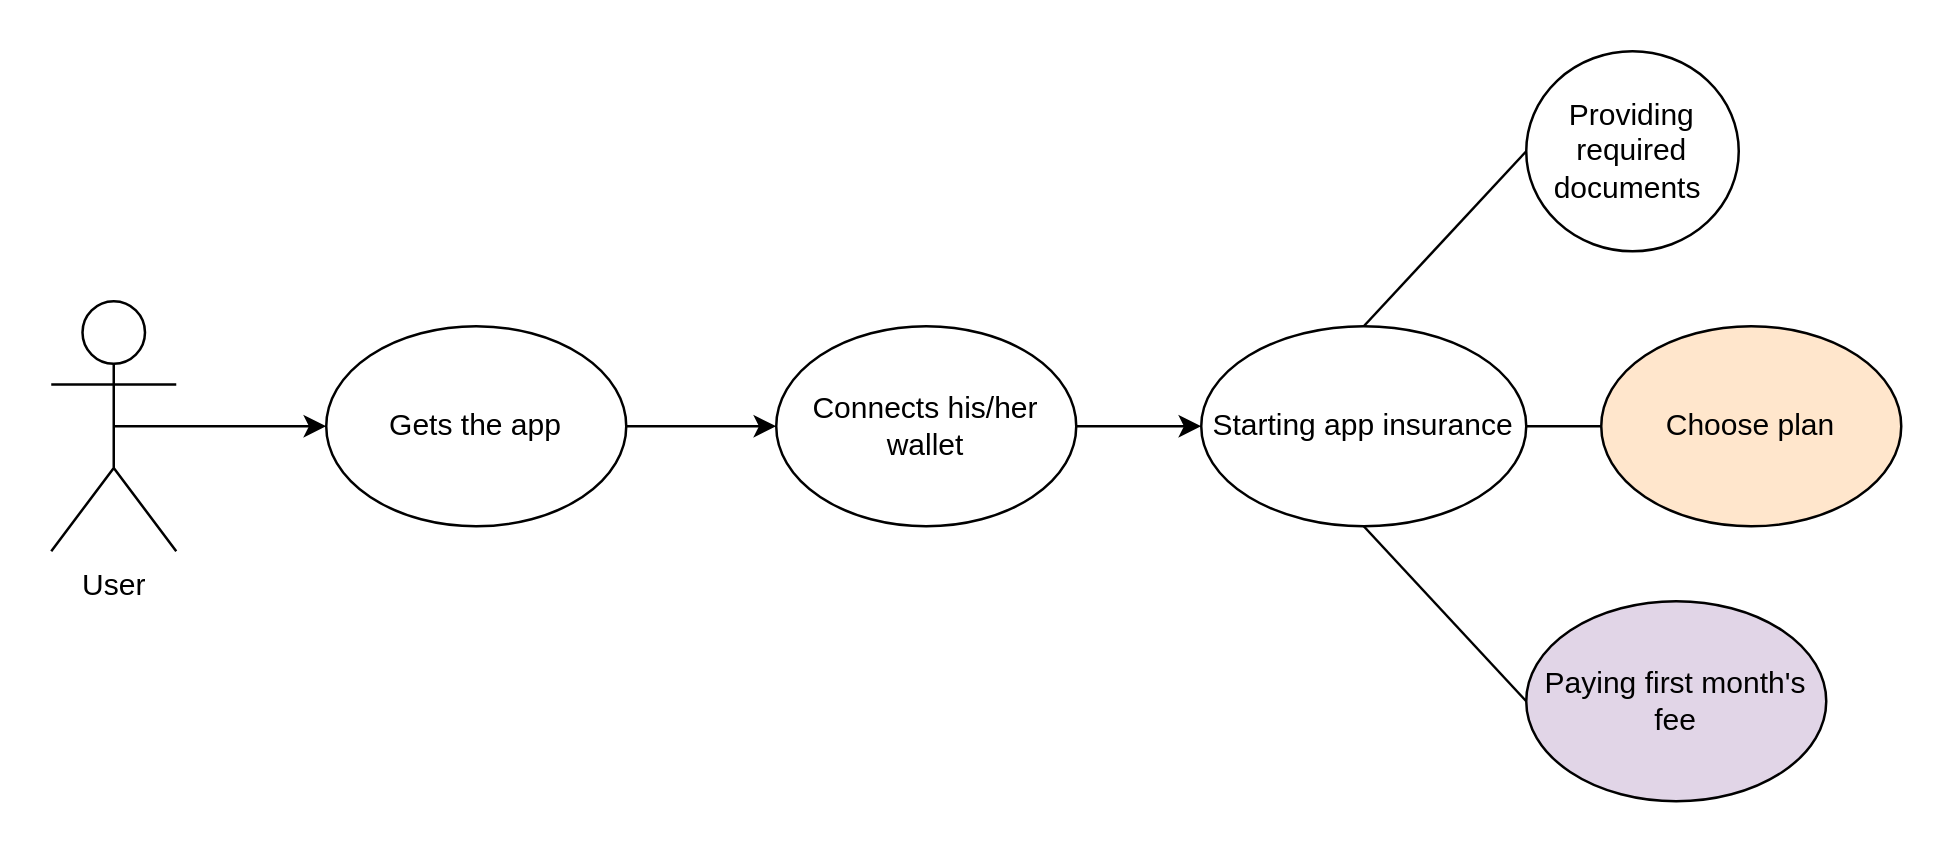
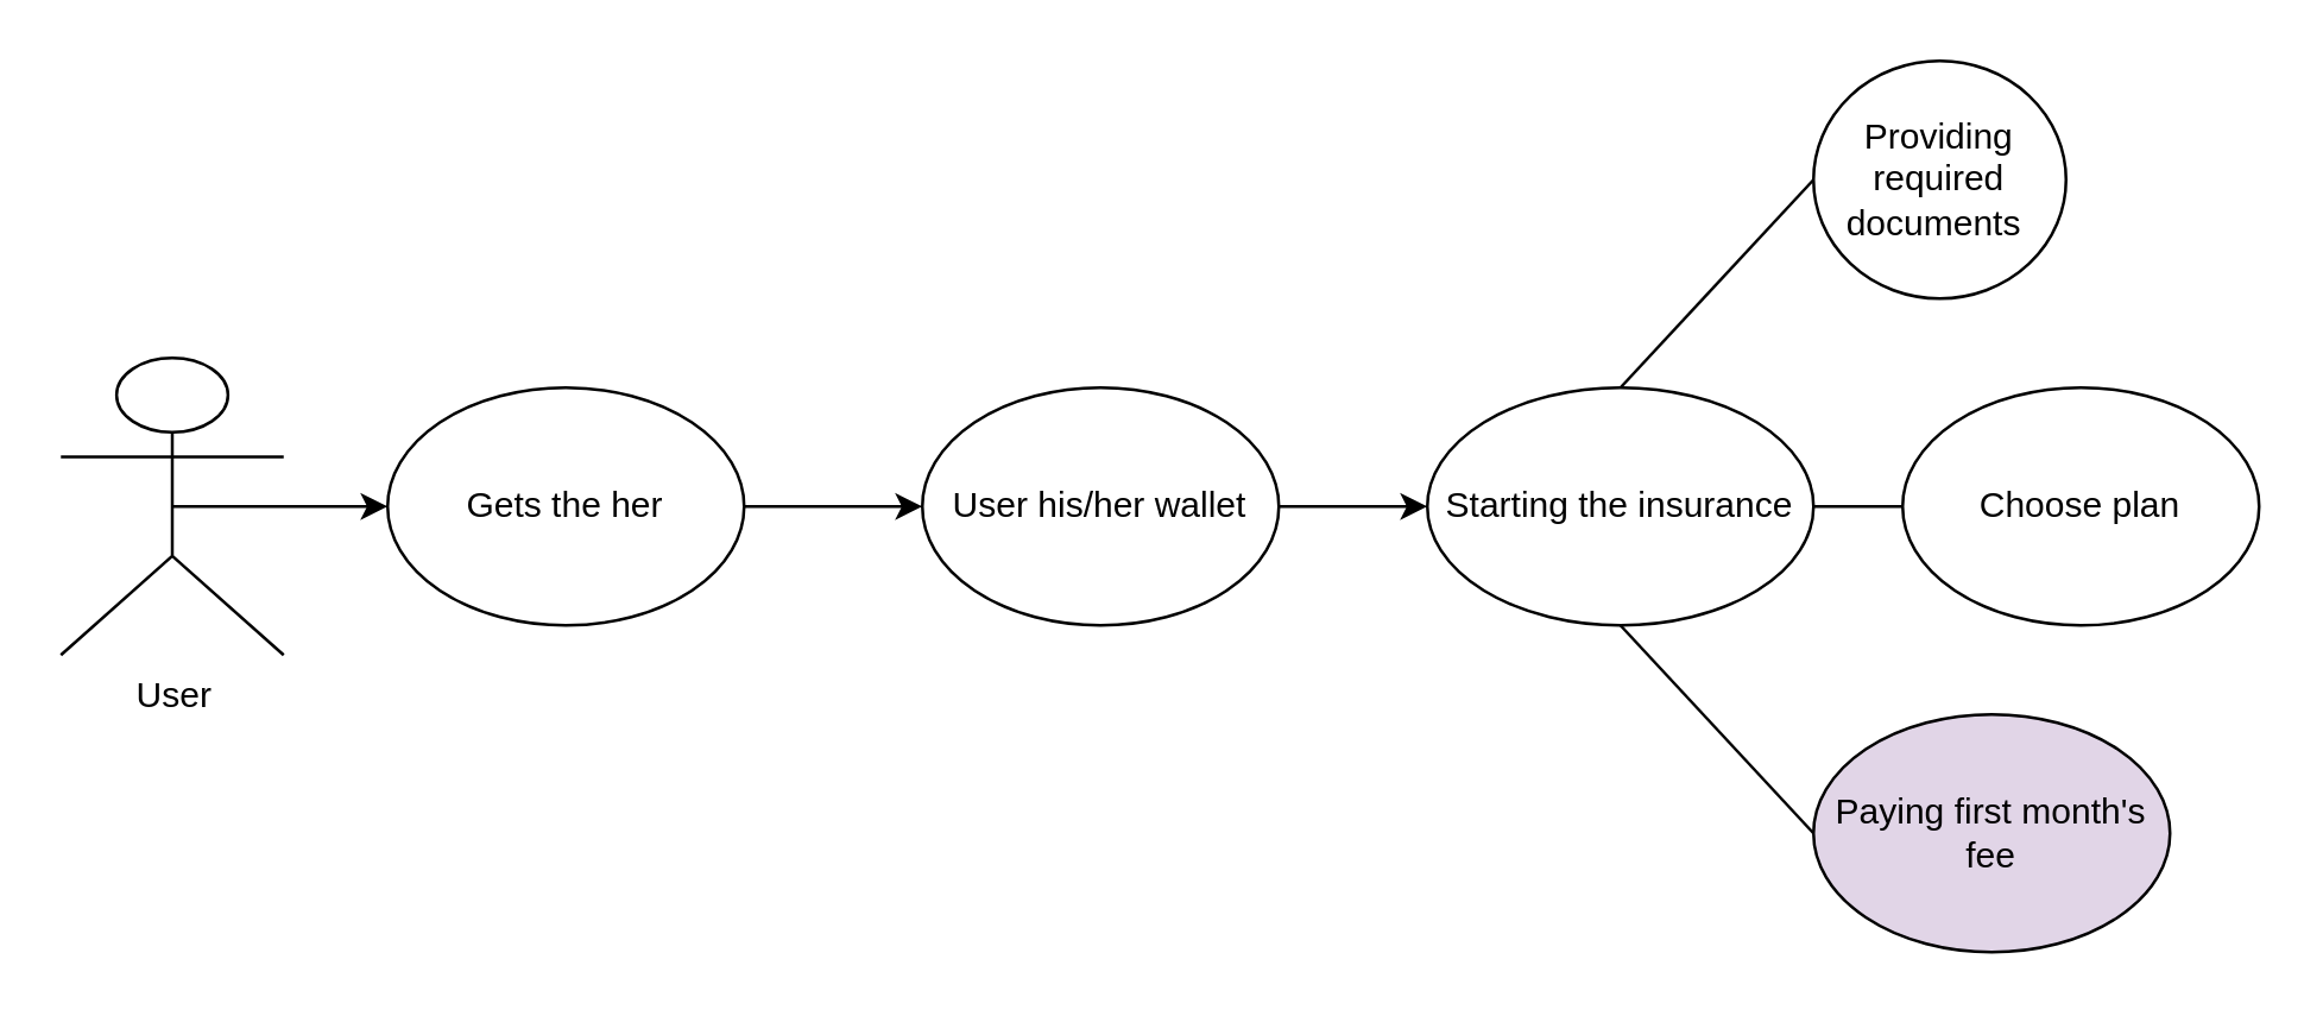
  <mxCell id="0" />
  <mxCell id="1" parent="0" />
- <mxCell id="2" value="User" style="shape=umlActor;verticalLabelPosition=bottom;verticalAlign=top;html=1;outlineConnect=0;" vertex="1" parent="1"><mxGeometry x="20" y="120" width="50" height="100" as="geometry" /></mxCell>
+ <mxCell id="2" value="User" style="shape=umlActor;verticalLabelPosition=bottom;verticalAlign=top;html=1;outlineConnect=0;" vertex="1" parent="1"><mxGeometry x="20" y="120" width="75" height="100" as="geometry" /></mxCell>
  <mxCell id="3" value="" style="edgeStyle=orthogonalEdgeStyle;rounded=0;orthogonalLoop=1;jettySize=auto;html=1;" edge="1" parent="1" source="4" target="7"><mxGeometry relative="1" as="geometry" /></mxCell>
- <mxCell id="4" value="Gets the app" style="ellipse;whiteSpace=wrap;html=1;" vertex="1" parent="1"><mxGeometry x="130" y="130" width="120" height="80" as="geometry" /></mxCell>
+ <mxCell id="4" value="Gets the her" style="ellipse;whiteSpace=wrap;html=1;" vertex="1" parent="1"><mxGeometry x="130" y="130" width="120" height="80" as="geometry" /></mxCell>
  <mxCell id="5" value="" style="endArrow=classic;html=1;rounded=0;exitX=0.5;exitY=0.5;exitDx=0;exitDy=0;exitPerimeter=0;entryX=0;entryY=0.5;entryDx=0;entryDy=0;" edge="1" parent="1" source="2" target="4"><mxGeometry width="50" height="50" relative="1" as="geometry"><mxPoint x="70" y="200" as="sourcePoint" /><mxPoint x="120" y="150" as="targetPoint" /></mxGeometry></mxCell>
  <mxCell id="6" value="" style="edgeStyle=orthogonalEdgeStyle;rounded=0;orthogonalLoop=1;jettySize=auto;html=1;" edge="1" parent="1" source="7" target="8"><mxGeometry relative="1" as="geometry" /></mxCell>
- <mxCell id="7" value="Connects his/her wallet" style="ellipse;whiteSpace=wrap;html=1;" vertex="1" parent="1"><mxGeometry x="310" y="130" width="120" height="80" as="geometry" /></mxCell>
- <mxCell id="8" value="Starting app insurance" style="ellipse;whiteSpace=wrap;html=1;" vertex="1" parent="1"><mxGeometry x="480" y="130" width="130" height="80" as="geometry" /></mxCell>
+ <mxCell id="7" value="User his/her wallet" style="ellipse;whiteSpace=wrap;html=1;" vertex="1" parent="1"><mxGeometry x="310" y="130" width="120" height="80" as="geometry" /></mxCell>
+ <mxCell id="8" value="Starting the insurance" style="ellipse;whiteSpace=wrap;html=1;" vertex="1" parent="1"><mxGeometry x="480" y="130" width="130" height="80" as="geometry" /></mxCell>
  <mxCell id="9" value="Paying first month's fee" style="ellipse;whiteSpace=wrap;html=1;fillColor=#e1d5e7;" vertex="1" parent="1"><mxGeometry x="610" y="240" width="120" height="80" as="geometry" /></mxCell>
  <mxCell id="10" value="Providing required documents&amp;nbsp;" style="ellipse;whiteSpace=wrap;html=1;" vertex="1" parent="1"><mxGeometry x="610" y="20" width="85" height="80" as="geometry" /></mxCell>
  <mxCell id="11" value="" style="endArrow=none;html=1;rounded=0;entryX=0.5;entryY=1;entryDx=0;entryDy=0;exitX=0;exitY=0.5;exitDx=0;exitDy=0;" edge="1" parent="1" source="9" target="8"><mxGeometry width="50" height="50" relative="1" as="geometry"><mxPoint x="460" y="260" as="sourcePoint" /><mxPoint x="510" y="210" as="targetPoint" /></mxGeometry></mxCell>
  <mxCell id="12" value="" style="endArrow=none;html=1;rounded=0;entryX=0.5;entryY=0;entryDx=0;entryDy=0;exitX=0;exitY=0.5;exitDx=0;exitDy=0;" edge="1" parent="1" source="10" target="8"><mxGeometry width="50" height="50" relative="1" as="geometry"><mxPoint x="630" y="240" as="sourcePoint" /><mxPoint x="370" y="360" as="targetPoint" /></mxGeometry></mxCell>
  <mxCell id="13" value="" style="endArrow=none;html=1;rounded=0;entryX=1;entryY=0.5;entryDx=0;entryDy=0;exitX=0;exitY=0.5;exitDx=0;exitDy=0;" edge="1" parent="1" source="14" target="8"><mxGeometry width="50" height="50" relative="1" as="geometry"><mxPoint x="545" y="320" as="sourcePoint" /><mxPoint x="560" y="350" as="targetPoint" /></mxGeometry></mxCell>
- <mxCell id="14" value="Choose plan" style="ellipse;whiteSpace=wrap;html=1;fillColor=#ffe6cc;" vertex="1" parent="1"><mxGeometry x="640" y="130" width="120" height="80" as="geometry" /></mxCell>
+ <mxCell id="14" value="Choose plan" style="ellipse;whiteSpace=wrap;html=1;" vertex="1" parent="1"><mxGeometry x="640" y="130" width="120" height="80" as="geometry" /></mxCell>
